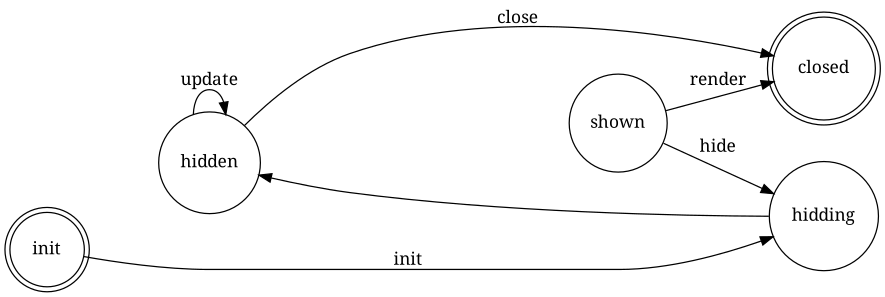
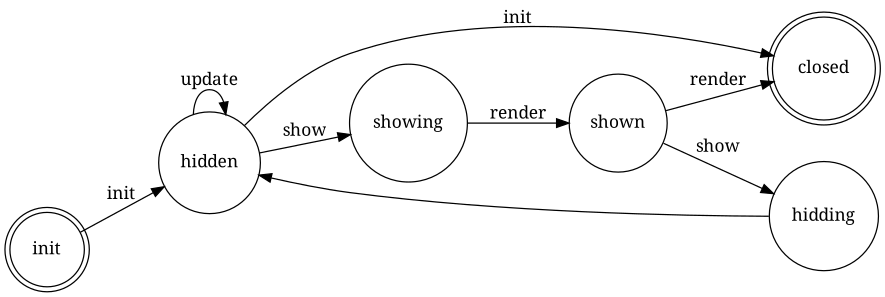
  digraph {
    fontname="Noto Serif"
    rankdir=LR
    node [fontname="Noto Serif" shape=circle]
    edge [fontname="Noto Serif"]
    init [shape=doublecircle]
    hidden
+   showing
    closed [shape=doublecircle]
    hidding
    shown
-   init -> hidding [label=init]
+   init -> hidden [label=init]
    hidden -> hidden [label=update]
-   hidden -> closed [label=close]
+   hidden -> showing [label=show]
+   hidden -> closed [label=init]
+   showing -> shown [label=render]
    hidding -> hidden
    shown -> closed [label=render]
-   shown -> hidding [label=hide]
+   shown -> hidding [label=show]
  }
